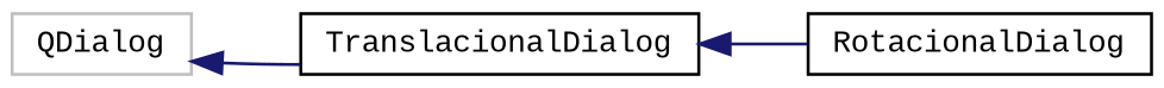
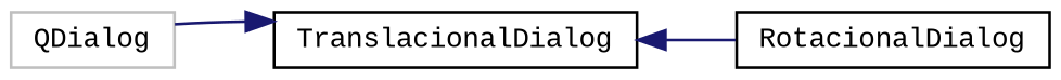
  digraph {
    fontname="Liberation Mono"
    rankdir=LR
    node [color=black fillcolor=white fontname="Liberation Mono" fontsize=10 shape=record style=filled]
    edge [color=midnightblue dir=back fontname="Liberation Mono" fontsize=10 labelfontname=Helvetica labelfontsize=10 style=solid]
    n1 [color=grey75 height=0.2 label=QDialog width=0.4]
    n2 [height=0.2 label=TranslacionalDialog width=0.4]
    n3 [height=0.2 label=RotacionalDialog width=0.4]
-   n1 -> n2
+   n2 -> n1
    n2 -> n3
  }
